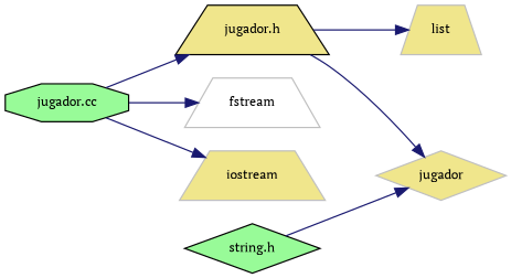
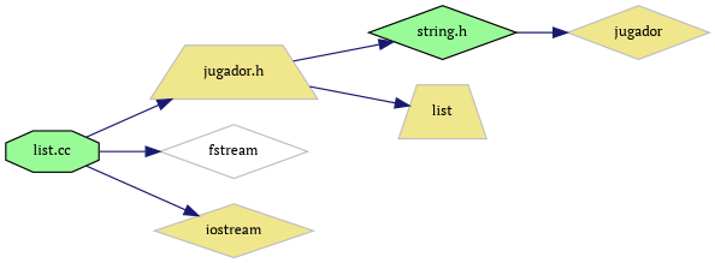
  digraph {
    fontname="PT Serif"
    rankdir=LR
    node [color=grey75 fillcolor=khaki fontname="PT Serif" fontsize=10 shape=trapezium style=filled]
    edge [color=midnightblue fontname="PT Serif" fontsize=10 labelfontname=Helvetica labelfontsize=10 style=solid]
-   n1 [color=black fillcolor=palegreen fontcolor=black height=0.2 label="jugador.cc" shape=octagon width=0.4]
-   n2 [color=black height=0.2 label="jugador.h" width=0.4]
-   n3 [fillcolor=white height=0.2 label=fstream width=0.4]
-   n4 [height=0.2 label=iostream width=0.4]
+   n1 [color=black fillcolor=palegreen fontcolor=black height=0.2 label="list.cc" shape=octagon width=0.4]
+   n2 [height=0.2 label="jugador.h" width=0.4]
+   n3 [fillcolor=white height=0.2 label=fstream shape=diamond width=0.4]
+   n4 [height=0.2 label=iostream shape=diamond width=0.4]
    n5 [color=black fillcolor=palegreen height=0.2 label="string.h" shape=diamond width=0.4]
    n6 [height=0.2 label=list width=0.4]
    n7 [height=0.2 label=jugador shape=diamond width=0.4]
    n1 -> n2
    n1 -> n3
    n1 -> n4
-   n2 -> n7
+   n2 -> n5
    n2 -> n6
    n5 -> n7
  }
